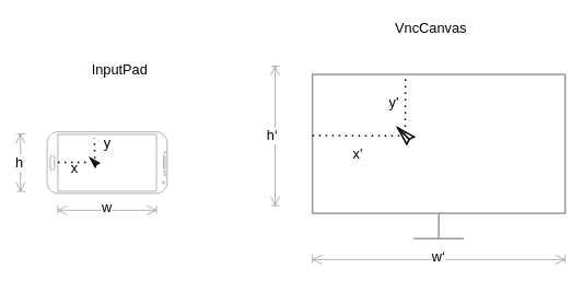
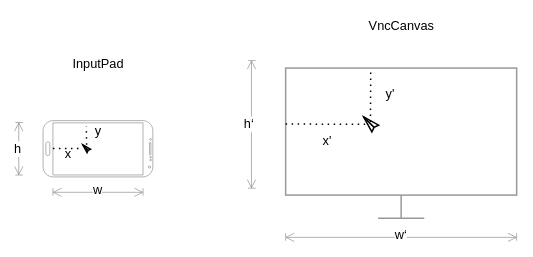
  <mxCell id="0" />
  <mxCell id="1" parent="0" />
  <mxCell id="2" value="" style="verticalLabelPosition=bottom;verticalAlign=top;html=1;shadow=0;dashed=0;strokeWidth=1;shape=mxgraph.android.phone2;direction=south;strokeColor=#999999;" vertex="1" parent="1"><mxGeometry x="56.88" y="160" width="146.25" height="75" as="geometry" /></mxCell>
- <mxCell id="3" value="InputPad" style="text;html=1;align=center;verticalAlign=middle;resizable=0;points=[];autosize=1;fontSize=17;" vertex="1" parent="1"><mxGeometry x="105.01" y="70" width="80" height="30" as="geometry" /></mxCell>
+ <mxCell id="3" value="InputPad" style="text;html=1;align=center;verticalAlign=middle;resizable=0;points=[];autosize=1;fontSize=17;" vertex="1" parent="1"><mxGeometry x="90.01" y="70" width="80" height="30" as="geometry" /></mxCell>
  <mxCell id="4" value="" style="html=1;verticalLabelPosition=bottom;align=center;labelBackgroundColor=#ffffff;verticalAlign=top;strokeWidth=2;shadow=0;dashed=0;shape=mxgraph.ios7.icons.monitor;fontSize=17;strokeColor=#999999;" vertex="1" parent="1"><mxGeometry x="380" y="90" width="307.7" height="200" as="geometry" /></mxCell>
- <mxCell id="5" value="VncCanvas" style="text;html=1;align=center;verticalAlign=middle;resizable=0;points=[];autosize=1;fontSize=17;" vertex="1" parent="1"><mxGeometry x="473.85" y="20" width="100" height="30" as="geometry" /></mxCell>
+ <mxCell id="5" value="VncCanvas" style="text;html=1;align=center;verticalAlign=middle;resizable=0;points=[];autosize=1;fontSize=17;" vertex="1" parent="1"><mxGeometry x="483.85" y="20" width="100" height="30" as="geometry" /></mxCell>
  <mxCell id="6" value="w" style="shape=dimension;whiteSpace=wrap;html=1;align=center;points=[];verticalAlign=bottom;spacingBottom=-5;labelBackgroundColor=#ffffff;strokeColor=#999999;fontSize=17;flipV=1;" vertex="1" parent="1"><mxGeometry x="70.01" y="250" width="120" height="10" as="geometry" /></mxCell>
  <mxCell id="7" value="h" style="shape=dimension;direction=north;whiteSpace=wrap;html=1;align=right;points=[];verticalAlign=middle;labelBackgroundColor=#ffffff;strokeColor=#999999;fontSize=17;" vertex="1" parent="1"><mxGeometry x="20" y="162.5" width="10" height="70" as="geometry" /></mxCell>
  <mxCell id="8" value="w‘" style="shape=dimension;whiteSpace=wrap;html=1;align=center;points=[];verticalAlign=bottom;spacingBottom=-5;labelBackgroundColor=#ffffff;strokeColor=#999999;fontSize=17;flipV=1;" vertex="1" parent="1"><mxGeometry x="380" y="310" width="307.7" height="10" as="geometry" /></mxCell>
  <mxCell id="9" value="h‘" style="shape=dimension;direction=north;whiteSpace=wrap;html=1;align=right;points=[];verticalAlign=middle;labelBackgroundColor=#ffffff;strokeColor=#999999;fontSize=17;" vertex="1" parent="1"><mxGeometry x="330" y="80" width="10" height="170" as="geometry" /></mxCell>
  <mxCell id="10" value="" style="html=1;verticalLabelPosition=bottom;align=center;labelBackgroundColor=#ffffff;verticalAlign=top;strokeWidth=2;shadow=0;dashed=0;shape=mxgraph.ios7.icons.pointer;fontSize=17;flipV=0;flipH=1;fillColor=#FFFFFF;" vertex="1" parent="1"><mxGeometry x="110" y="192.5" width="10" height="10" as="geometry" /></mxCell>
  <mxCell id="11" value="" style="html=1;verticalLabelPosition=bottom;align=center;labelBackgroundColor=#ffffff;verticalAlign=top;strokeWidth=2;shadow=0;dashed=0;shape=mxgraph.ios7.icons.pointer;fontSize=17;flipV=0;flipH=1;fillColor=#FFFFFF;" vertex="1" parent="1"><mxGeometry x="483.85" y="155" width="20" height="20" as="geometry" /></mxCell>
  <mxCell id="12" value="" style="endArrow=none;dashed=1;html=1;dashPattern=1 3;strokeWidth=2;fontSize=17;" edge="1" parent="1"><mxGeometry width="50" height="50" relative="1" as="geometry"><mxPoint x="70.01" y="197" as="sourcePoint" /><mxPoint x="110" y="197" as="targetPoint" /></mxGeometry></mxCell>
  <mxCell id="13" value="" style="endArrow=none;dashed=1;html=1;dashPattern=1 3;strokeWidth=2;fontSize=17;" edge="1" parent="1"><mxGeometry width="50" height="50" relative="1" as="geometry"><mxPoint x="115" y="200" as="sourcePoint" /><mxPoint x="114.5" y="167.5" as="targetPoint" /></mxGeometry></mxCell>
  <mxCell id="14" value="" style="endArrow=none;dashed=1;html=1;dashPattern=1 3;strokeWidth=2;fontSize=17;entryX=0.642;entryY=0.5;entryDx=0;entryDy=0;entryPerimeter=0;" edge="1" parent="1" target="11"><mxGeometry width="50" height="50" relative="1" as="geometry"><mxPoint x="380" y="164.5" as="sourcePoint" /><mxPoint x="419.99" y="164.5" as="targetPoint" /></mxGeometry></mxCell>
  <mxCell id="15" value="" style="endArrow=none;dashed=1;html=1;dashPattern=1 3;strokeWidth=2;fontSize=17;" edge="1" parent="1"><mxGeometry width="50" height="50" relative="1" as="geometry"><mxPoint x="493" y="162" as="sourcePoint" /><mxPoint x="493.35" y="90" as="targetPoint" /></mxGeometry></mxCell>
  <mxCell id="16" value="x" style="text;html=1;align=center;verticalAlign=middle;resizable=0;points=[];autosize=1;fontSize=17;" vertex="1" parent="1"><mxGeometry x="80" y="190" width="20" height="30" as="geometry" /></mxCell>
  <mxCell id="17" value="y" style="text;html=1;align=center;verticalAlign=middle;resizable=0;points=[];autosize=1;fontSize=17;" vertex="1" parent="1"><mxGeometry x="120" y="160" width="20" height="30" as="geometry" /></mxCell>
  <mxCell id="18" value="x'" style="text;html=1;align=center;verticalAlign=middle;resizable=0;points=[];autosize=1;fontSize=17;" vertex="1" parent="1"><mxGeometry x="420" y="172.5" width="30" height="30" as="geometry" /></mxCell>
- <mxCell id="19" value="y'" style="text;html=1;align=center;verticalAlign=middle;resizable=0;points=[];autosize=1;fontSize=17;" vertex="1" parent="1"><mxGeometry x="463.85" y="110" width="30" height="30" as="geometry" /></mxCell>
+ <mxCell id="19" value="y'" style="text;html=1;align=center;verticalAlign=middle;resizable=0;points=[];autosize=1;fontSize=17;" vertex="1" parent="1"><mxGeometry x="503.85" y="110" width="30" height="30" as="geometry" /></mxCell>
